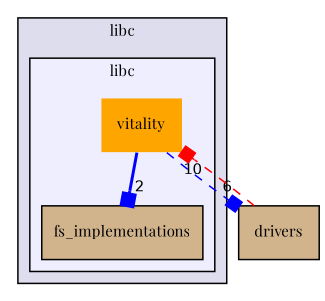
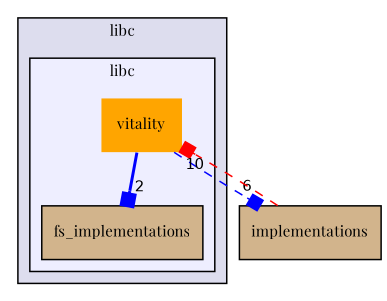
  digraph {
    compound=true
    fontname="Playfair Display"
    node [fillcolor=tan fontname="Playfair Display" fontsize=10 shape=box style=filled]
    edge [arrowhead=box color=blue fontname="Playfair Display" labeldistance=1.5 labelfontname=Helvetica labelfontsize=10 style=dashed]
    n1 [fillcolor=orange label=vitality shape=plaintext]
    n2 [color=black label=fs_implementations]
-   n3 [label=drivers]
+   n3 [label=implementations]
    subgraph cluster_1 {
      bgcolor="#ddddee"
      fontsize=10
      label=libc
      pencolor=black
      subgraph cluster_2 {
        bgcolor="#eeeeff"
        fontsize=10
        label=libc
        pencolor=black
        n1
        n2
      }
    }
    n1 -> n2 [headlabel=2 style=bold]
    n1 -> n3 [headlabel=6]
    n3 -> n1 [color=red headlabel=10]
  }
